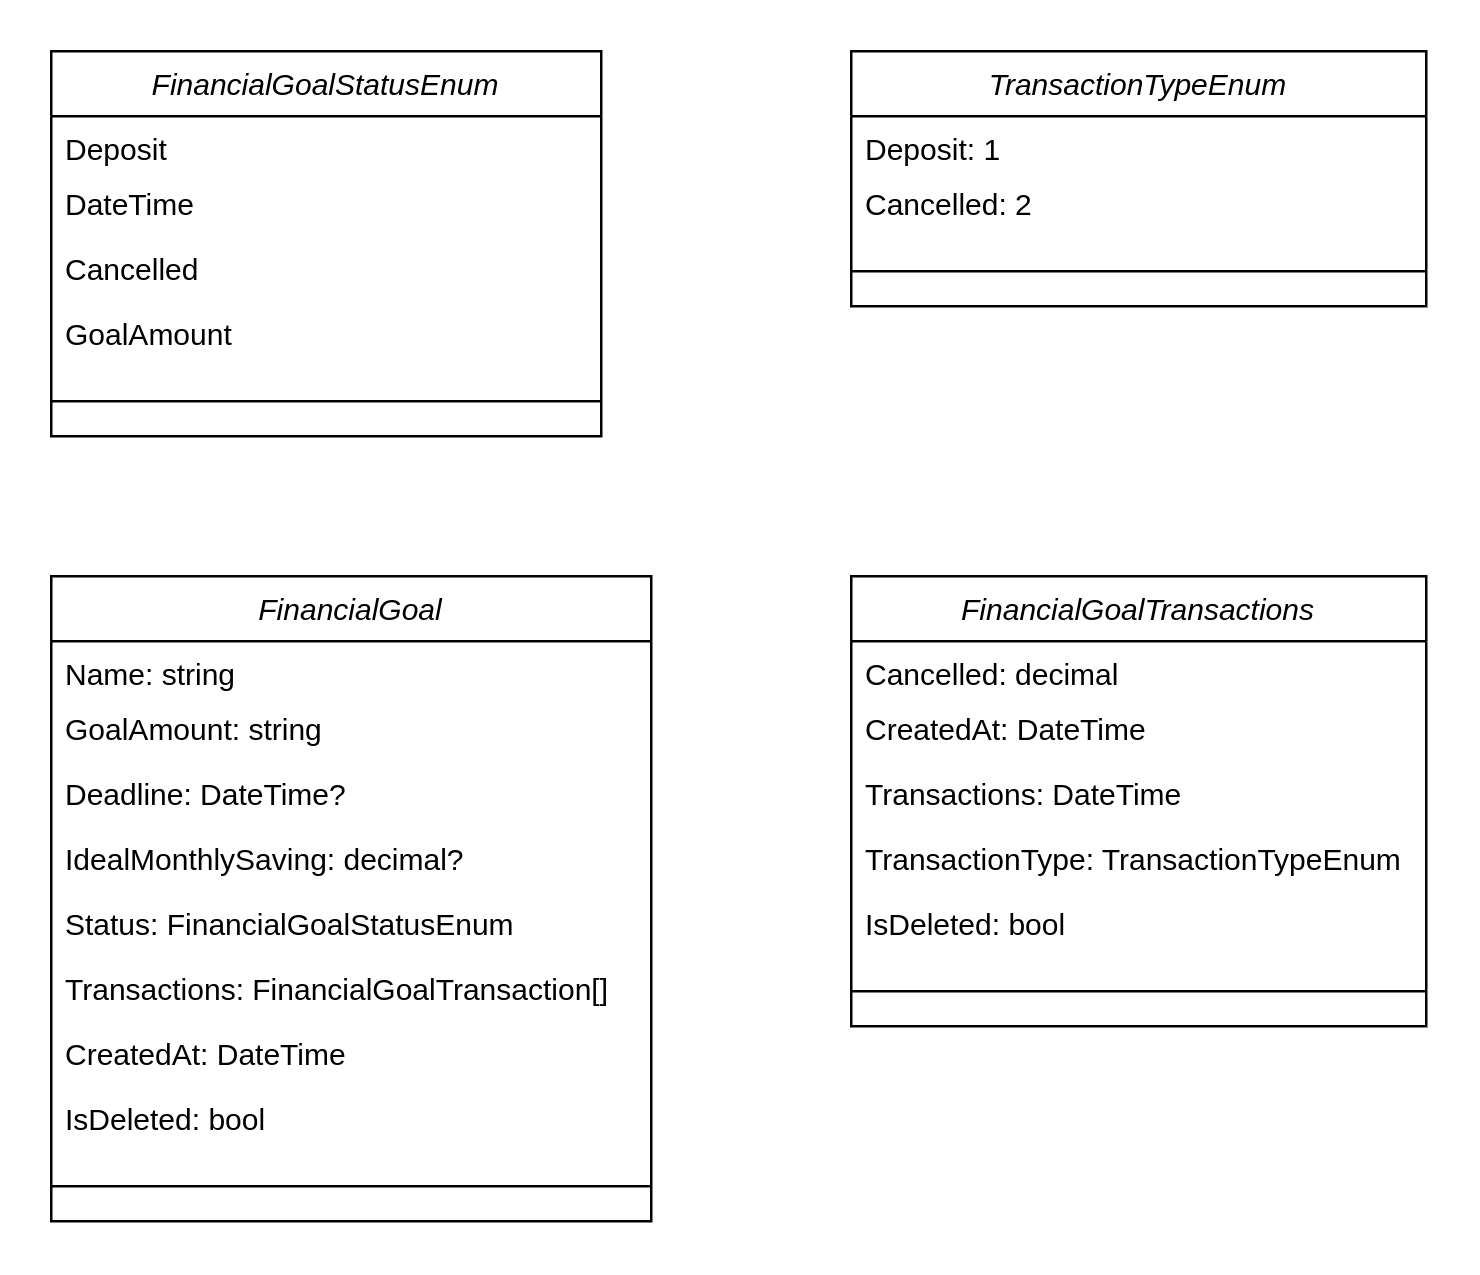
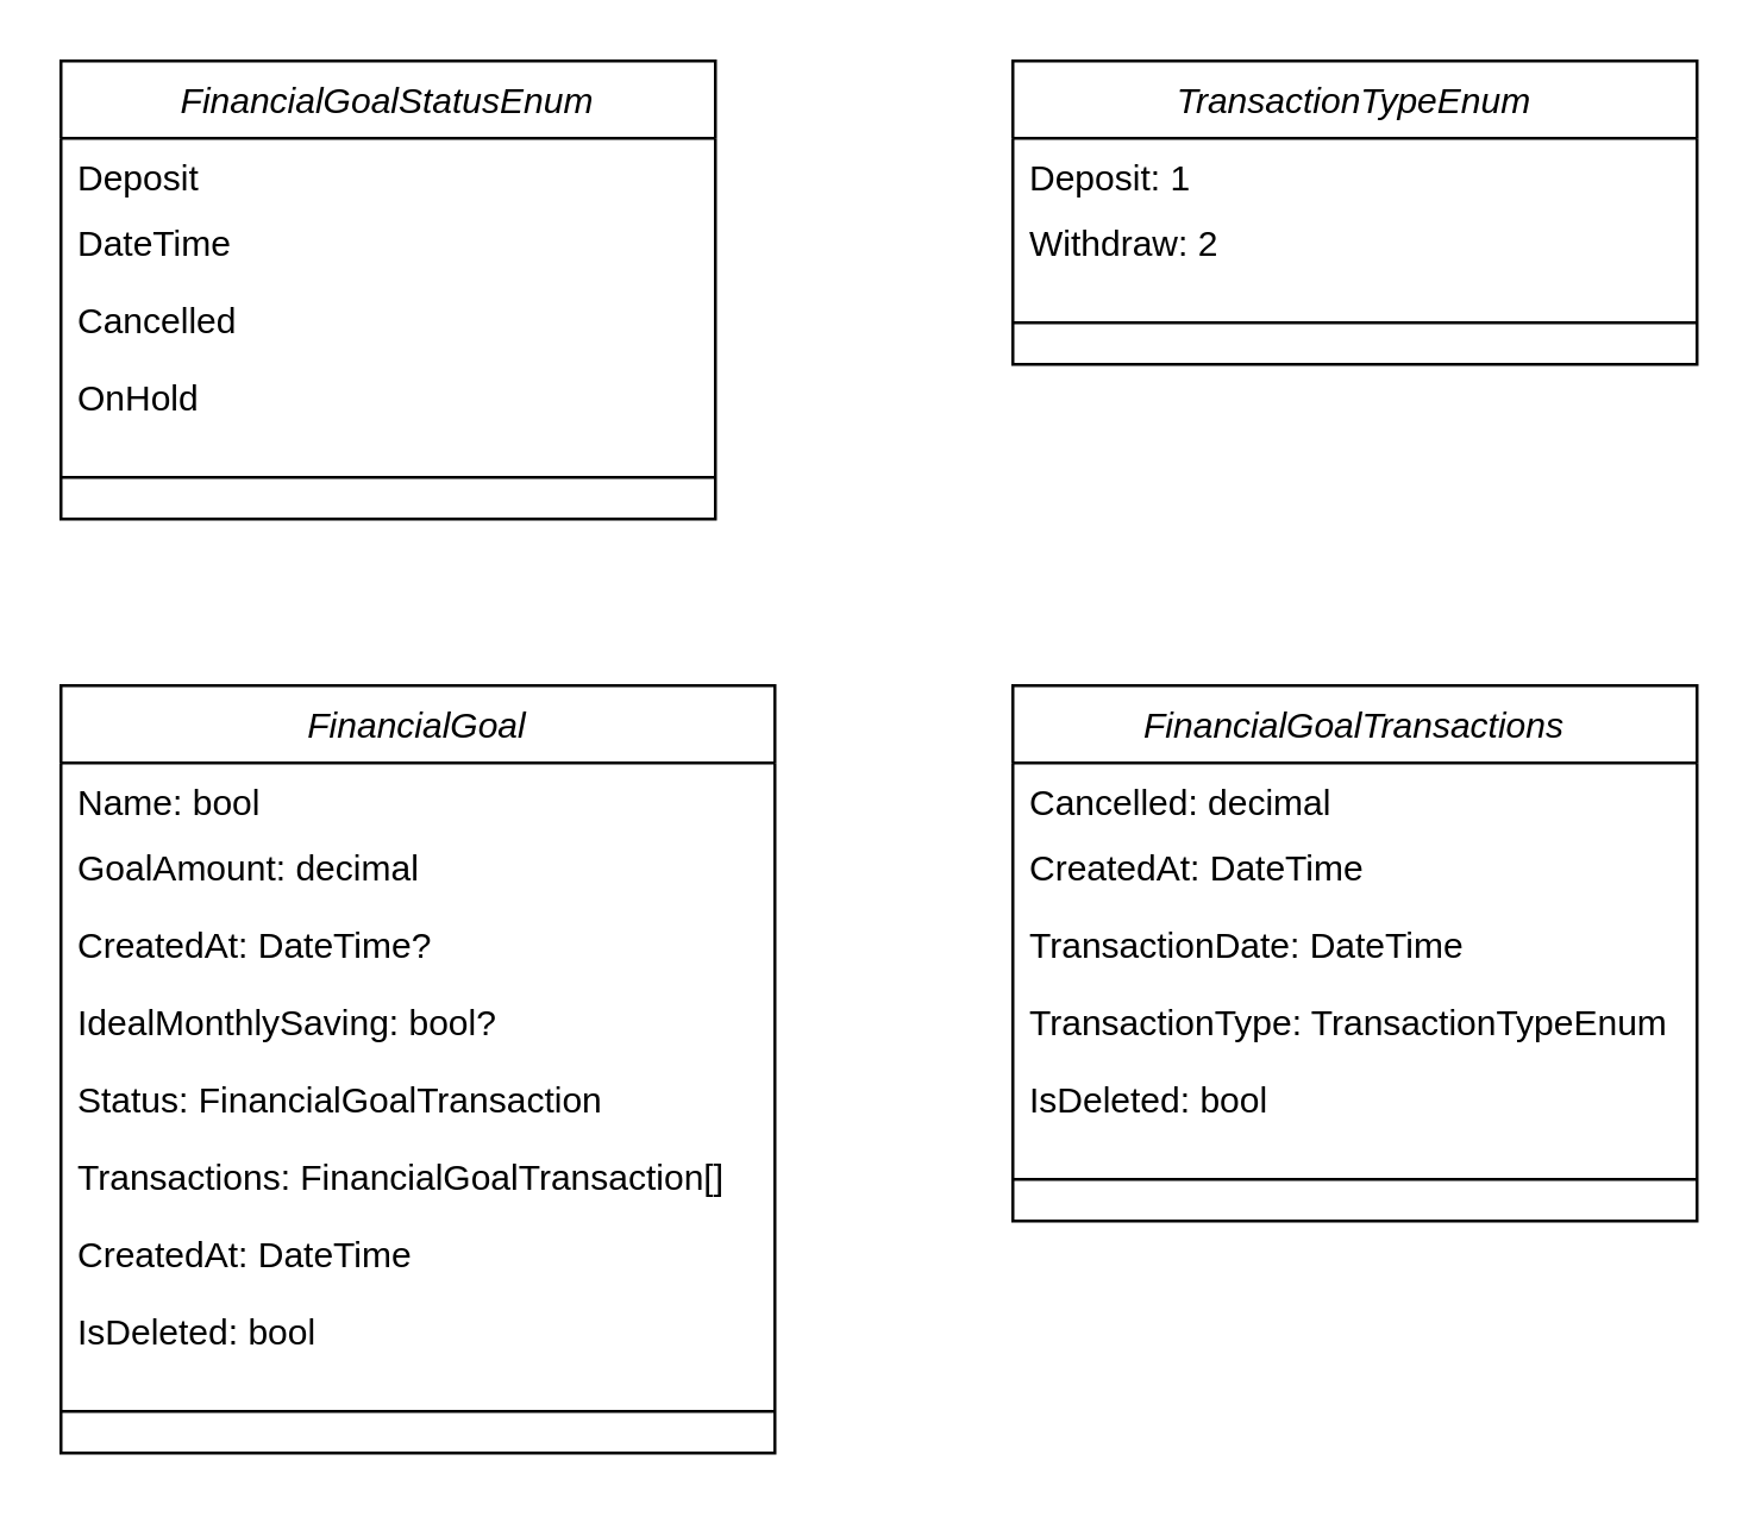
  <mxCell id="0" />
  <mxCell id="1" parent="0" />
  <mxCell id="2" value="FinancialGoal" style="swimlane;fontStyle=2;align=center;verticalAlign=top;childLayout=stackLayout;horizontal=1;startSize=26;horizontalStack=0;resizeParent=1;resizeLast=0;collapsible=1;marginBottom=0;rounded=0;shadow=0;strokeWidth=1;" parent="1" vertex="1"><mxGeometry x="20" y="230" width="240" height="258" as="geometry"><mxRectangle x="230" y="140" width="160" height="26" as="alternateBounds" /></mxGeometry></mxCell>
- <mxCell id="3" value="Name: string" style="text;align=left;verticalAlign=top;spacingLeft=4;spacingRight=4;overflow=hidden;rotatable=0;points=[[0,0.5],[1,0.5]];portConstraint=eastwest;" parent="2" vertex="1"><mxGeometry y="26" width="240" height="22" as="geometry" /></mxCell>
- <mxCell id="4" value="GoalAmount: string" style="text;align=left;verticalAlign=top;spacingLeft=4;spacingRight=4;overflow=hidden;rotatable=0;points=[[0,0.5],[1,0.5]];portConstraint=eastwest;rounded=0;shadow=0;html=0;" parent="2" vertex="1"><mxGeometry y="48" width="240" height="26" as="geometry" /></mxCell>
- <mxCell id="5" value="Deadline: DateTime? " style="text;align=left;verticalAlign=top;spacingLeft=4;spacingRight=4;overflow=hidden;rotatable=0;points=[[0,0.5],[1,0.5]];portConstraint=eastwest;rounded=0;shadow=0;html=0;" parent="2" vertex="1"><mxGeometry y="74" width="240" height="26" as="geometry" /></mxCell>
- <mxCell id="6" value="IdealMonthlySaving: decimal?" style="text;align=left;verticalAlign=top;spacingLeft=4;spacingRight=4;overflow=hidden;rotatable=0;points=[[0,0.5],[1,0.5]];portConstraint=eastwest;rounded=0;shadow=0;html=0;" parent="2" vertex="1"><mxGeometry y="100" width="240" height="26" as="geometry" /></mxCell>
- <mxCell id="7" value="Status: FinancialGoalStatusEnum" style="text;align=left;verticalAlign=top;spacingLeft=4;spacingRight=4;overflow=hidden;rotatable=0;points=[[0,0.5],[1,0.5]];portConstraint=eastwest;rounded=0;shadow=0;html=0;" parent="2" vertex="1"><mxGeometry y="126" width="240" height="26" as="geometry" /></mxCell>
+ <mxCell id="3" value="Name: bool" style="text;align=left;verticalAlign=top;spacingLeft=4;spacingRight=4;overflow=hidden;rotatable=0;points=[[0,0.5],[1,0.5]];portConstraint=eastwest;" parent="2" vertex="1"><mxGeometry y="26" width="240" height="22" as="geometry" /></mxCell>
+ <mxCell id="4" value="GoalAmount: decimal" style="text;align=left;verticalAlign=top;spacingLeft=4;spacingRight=4;overflow=hidden;rotatable=0;points=[[0,0.5],[1,0.5]];portConstraint=eastwest;rounded=0;shadow=0;html=0;" parent="2" vertex="1"><mxGeometry y="48" width="240" height="26" as="geometry" /></mxCell>
+ <mxCell id="5" value="CreatedAt: DateTime? " style="text;align=left;verticalAlign=top;spacingLeft=4;spacingRight=4;overflow=hidden;rotatable=0;points=[[0,0.5],[1,0.5]];portConstraint=eastwest;rounded=0;shadow=0;html=0;" parent="2" vertex="1"><mxGeometry y="74" width="240" height="26" as="geometry" /></mxCell>
+ <mxCell id="6" value="IdealMonthlySaving: bool?" style="text;align=left;verticalAlign=top;spacingLeft=4;spacingRight=4;overflow=hidden;rotatable=0;points=[[0,0.5],[1,0.5]];portConstraint=eastwest;rounded=0;shadow=0;html=0;" parent="2" vertex="1"><mxGeometry y="100" width="240" height="26" as="geometry" /></mxCell>
+ <mxCell id="7" value="Status: FinancialGoalTransaction" style="text;align=left;verticalAlign=top;spacingLeft=4;spacingRight=4;overflow=hidden;rotatable=0;points=[[0,0.5],[1,0.5]];portConstraint=eastwest;rounded=0;shadow=0;html=0;" parent="2" vertex="1"><mxGeometry y="126" width="240" height="26" as="geometry" /></mxCell>
  <mxCell id="8" value="Transactions: FinancialGoalTransaction[]" style="text;align=left;verticalAlign=top;spacingLeft=4;spacingRight=4;overflow=hidden;rotatable=0;points=[[0,0.5],[1,0.5]];portConstraint=eastwest;rounded=0;shadow=0;html=0;" parent="2" vertex="1"><mxGeometry y="152" width="240" height="26" as="geometry" /></mxCell>
  <mxCell id="9" value="CreatedAt: DateTime" style="text;align=left;verticalAlign=top;spacingLeft=4;spacingRight=4;overflow=hidden;rotatable=0;points=[[0,0.5],[1,0.5]];portConstraint=eastwest;rounded=0;shadow=0;html=0;" parent="2" vertex="1"><mxGeometry y="178" width="240" height="26" as="geometry" /></mxCell>
  <mxCell id="10" value="IsDeleted: bool" style="text;align=left;verticalAlign=top;spacingLeft=4;spacingRight=4;overflow=hidden;rotatable=0;points=[[0,0.5],[1,0.5]];portConstraint=eastwest;rounded=0;shadow=0;html=0;" parent="2" vertex="1"><mxGeometry y="204" width="240" height="26" as="geometry" /></mxCell>
  <mxCell id="11" value="" style="line;html=1;strokeWidth=1;align=left;verticalAlign=middle;spacingTop=-1;spacingLeft=3;spacingRight=3;rotatable=0;labelPosition=right;points=[];portConstraint=eastwest;" parent="2" vertex="1"><mxGeometry y="230" width="240" height="28" as="geometry" /></mxCell>
  <mxCell id="12" value="FinancialGoalStatusEnum" style="swimlane;fontStyle=2;align=center;verticalAlign=top;childLayout=stackLayout;horizontal=1;startSize=26;horizontalStack=0;resizeParent=1;resizeLast=0;collapsible=1;marginBottom=0;rounded=0;shadow=0;strokeWidth=1;" parent="1" vertex="1"><mxGeometry x="20" y="20" width="220" height="154" as="geometry"><mxRectangle x="230" y="140" width="160" height="26" as="alternateBounds" /></mxGeometry></mxCell>
  <mxCell id="13" value="Deposit" style="text;align=left;verticalAlign=top;spacingLeft=4;spacingRight=4;overflow=hidden;rotatable=0;points=[[0,0.5],[1,0.5]];portConstraint=eastwest;" parent="12" vertex="1"><mxGeometry y="26" width="220" height="22" as="geometry" /></mxCell>
  <mxCell id="14" value="DateTime" style="text;align=left;verticalAlign=top;spacingLeft=4;spacingRight=4;overflow=hidden;rotatable=0;points=[[0,0.5],[1,0.5]];portConstraint=eastwest;rounded=0;shadow=0;html=0;" parent="12" vertex="1"><mxGeometry y="48" width="220" height="26" as="geometry" /></mxCell>
  <mxCell id="15" value="Cancelled" style="text;align=left;verticalAlign=top;spacingLeft=4;spacingRight=4;overflow=hidden;rotatable=0;points=[[0,0.5],[1,0.5]];portConstraint=eastwest;rounded=0;shadow=0;html=0;" parent="12" vertex="1"><mxGeometry y="74" width="220" height="26" as="geometry" /></mxCell>
- <mxCell id="16" value="GoalAmount" style="text;align=left;verticalAlign=top;spacingLeft=4;spacingRight=4;overflow=hidden;rotatable=0;points=[[0,0.5],[1,0.5]];portConstraint=eastwest;rounded=0;shadow=0;html=0;" parent="12" vertex="1"><mxGeometry y="100" width="220" height="26" as="geometry" /></mxCell>
+ <mxCell id="16" value="OnHold" style="text;align=left;verticalAlign=top;spacingLeft=4;spacingRight=4;overflow=hidden;rotatable=0;points=[[0,0.5],[1,0.5]];portConstraint=eastwest;rounded=0;shadow=0;html=0;" parent="12" vertex="1"><mxGeometry y="100" width="220" height="26" as="geometry" /></mxCell>
  <mxCell id="17" value="" style="line;html=1;strokeWidth=1;align=left;verticalAlign=middle;spacingTop=-1;spacingLeft=3;spacingRight=3;rotatable=0;labelPosition=right;points=[];portConstraint=eastwest;" parent="12" vertex="1"><mxGeometry y="126" width="220" height="28" as="geometry" /></mxCell>
  <mxCell id="18" value="FinancialGoalTransactions" style="swimlane;fontStyle=2;align=center;verticalAlign=top;childLayout=stackLayout;horizontal=1;startSize=26;horizontalStack=0;resizeParent=1;resizeLast=0;collapsible=1;marginBottom=0;rounded=0;shadow=0;strokeWidth=1;" parent="1" vertex="1"><mxGeometry x="340" y="230" width="230" height="180" as="geometry"><mxRectangle x="230" y="140" width="160" height="26" as="alternateBounds" /></mxGeometry></mxCell>
  <mxCell id="19" value="Cancelled: decimal" style="text;align=left;verticalAlign=top;spacingLeft=4;spacingRight=4;overflow=hidden;rotatable=0;points=[[0,0.5],[1,0.5]];portConstraint=eastwest;" parent="18" vertex="1"><mxGeometry y="26" width="230" height="22" as="geometry" /></mxCell>
  <mxCell id="20" value="CreatedAt: DateTime" style="text;align=left;verticalAlign=top;spacingLeft=4;spacingRight=4;overflow=hidden;rotatable=0;points=[[0,0.5],[1,0.5]];portConstraint=eastwest;rounded=0;shadow=0;html=0;" parent="18" vertex="1"><mxGeometry y="48" width="230" height="26" as="geometry" /></mxCell>
- <mxCell id="21" value="Transactions: DateTime " style="text;align=left;verticalAlign=top;spacingLeft=4;spacingRight=4;overflow=hidden;rotatable=0;points=[[0,0.5],[1,0.5]];portConstraint=eastwest;rounded=0;shadow=0;html=0;" parent="18" vertex="1"><mxGeometry y="74" width="230" height="26" as="geometry" /></mxCell>
+ <mxCell id="21" value="TransactionDate: DateTime " style="text;align=left;verticalAlign=top;spacingLeft=4;spacingRight=4;overflow=hidden;rotatable=0;points=[[0,0.5],[1,0.5]];portConstraint=eastwest;rounded=0;shadow=0;html=0;" parent="18" vertex="1"><mxGeometry y="74" width="230" height="26" as="geometry" /></mxCell>
  <mxCell id="22" value="TransactionType: TransactionTypeEnum" style="text;align=left;verticalAlign=top;spacingLeft=4;spacingRight=4;overflow=hidden;rotatable=0;points=[[0,0.5],[1,0.5]];portConstraint=eastwest;rounded=0;shadow=0;html=0;" parent="18" vertex="1"><mxGeometry y="100" width="230" height="26" as="geometry" /></mxCell>
  <mxCell id="23" value="IsDeleted: bool" style="text;align=left;verticalAlign=top;spacingLeft=4;spacingRight=4;overflow=hidden;rotatable=0;points=[[0,0.5],[1,0.5]];portConstraint=eastwest;rounded=0;shadow=0;html=0;" parent="18" vertex="1"><mxGeometry y="126" width="230" height="26" as="geometry" /></mxCell>
  <mxCell id="24" value="" style="line;html=1;strokeWidth=1;align=left;verticalAlign=middle;spacingTop=-1;spacingLeft=3;spacingRight=3;rotatable=0;labelPosition=right;points=[];portConstraint=eastwest;" parent="18" vertex="1"><mxGeometry y="152" width="230" height="28" as="geometry" /></mxCell>
  <mxCell id="25" value="TransactionTypeEnum" style="swimlane;fontStyle=2;align=center;verticalAlign=top;childLayout=stackLayout;horizontal=1;startSize=26;horizontalStack=0;resizeParent=1;resizeLast=0;collapsible=1;marginBottom=0;rounded=0;shadow=0;strokeWidth=1;" parent="1" vertex="1"><mxGeometry x="340" y="20" width="230" height="102" as="geometry"><mxRectangle x="230" y="140" width="160" height="26" as="alternateBounds" /></mxGeometry></mxCell>
  <mxCell id="26" value="Deposit: 1" style="text;align=left;verticalAlign=top;spacingLeft=4;spacingRight=4;overflow=hidden;rotatable=0;points=[[0,0.5],[1,0.5]];portConstraint=eastwest;" parent="25" vertex="1"><mxGeometry y="26" width="230" height="22" as="geometry" /></mxCell>
- <mxCell id="27" value="Cancelled: 2" style="text;align=left;verticalAlign=top;spacingLeft=4;spacingRight=4;overflow=hidden;rotatable=0;points=[[0,0.5],[1,0.5]];portConstraint=eastwest;rounded=0;shadow=0;html=0;" parent="25" vertex="1"><mxGeometry y="48" width="230" height="26" as="geometry" /></mxCell>
+ <mxCell id="27" value="Withdraw: 2" style="text;align=left;verticalAlign=top;spacingLeft=4;spacingRight=4;overflow=hidden;rotatable=0;points=[[0,0.5],[1,0.5]];portConstraint=eastwest;rounded=0;shadow=0;html=0;" parent="25" vertex="1"><mxGeometry y="48" width="230" height="26" as="geometry" /></mxCell>
  <mxCell id="28" value="" style="line;html=1;strokeWidth=1;align=left;verticalAlign=middle;spacingTop=-1;spacingLeft=3;spacingRight=3;rotatable=0;labelPosition=right;points=[];portConstraint=eastwest;" parent="25" vertex="1"><mxGeometry y="74" width="230" height="28" as="geometry" /></mxCell>
